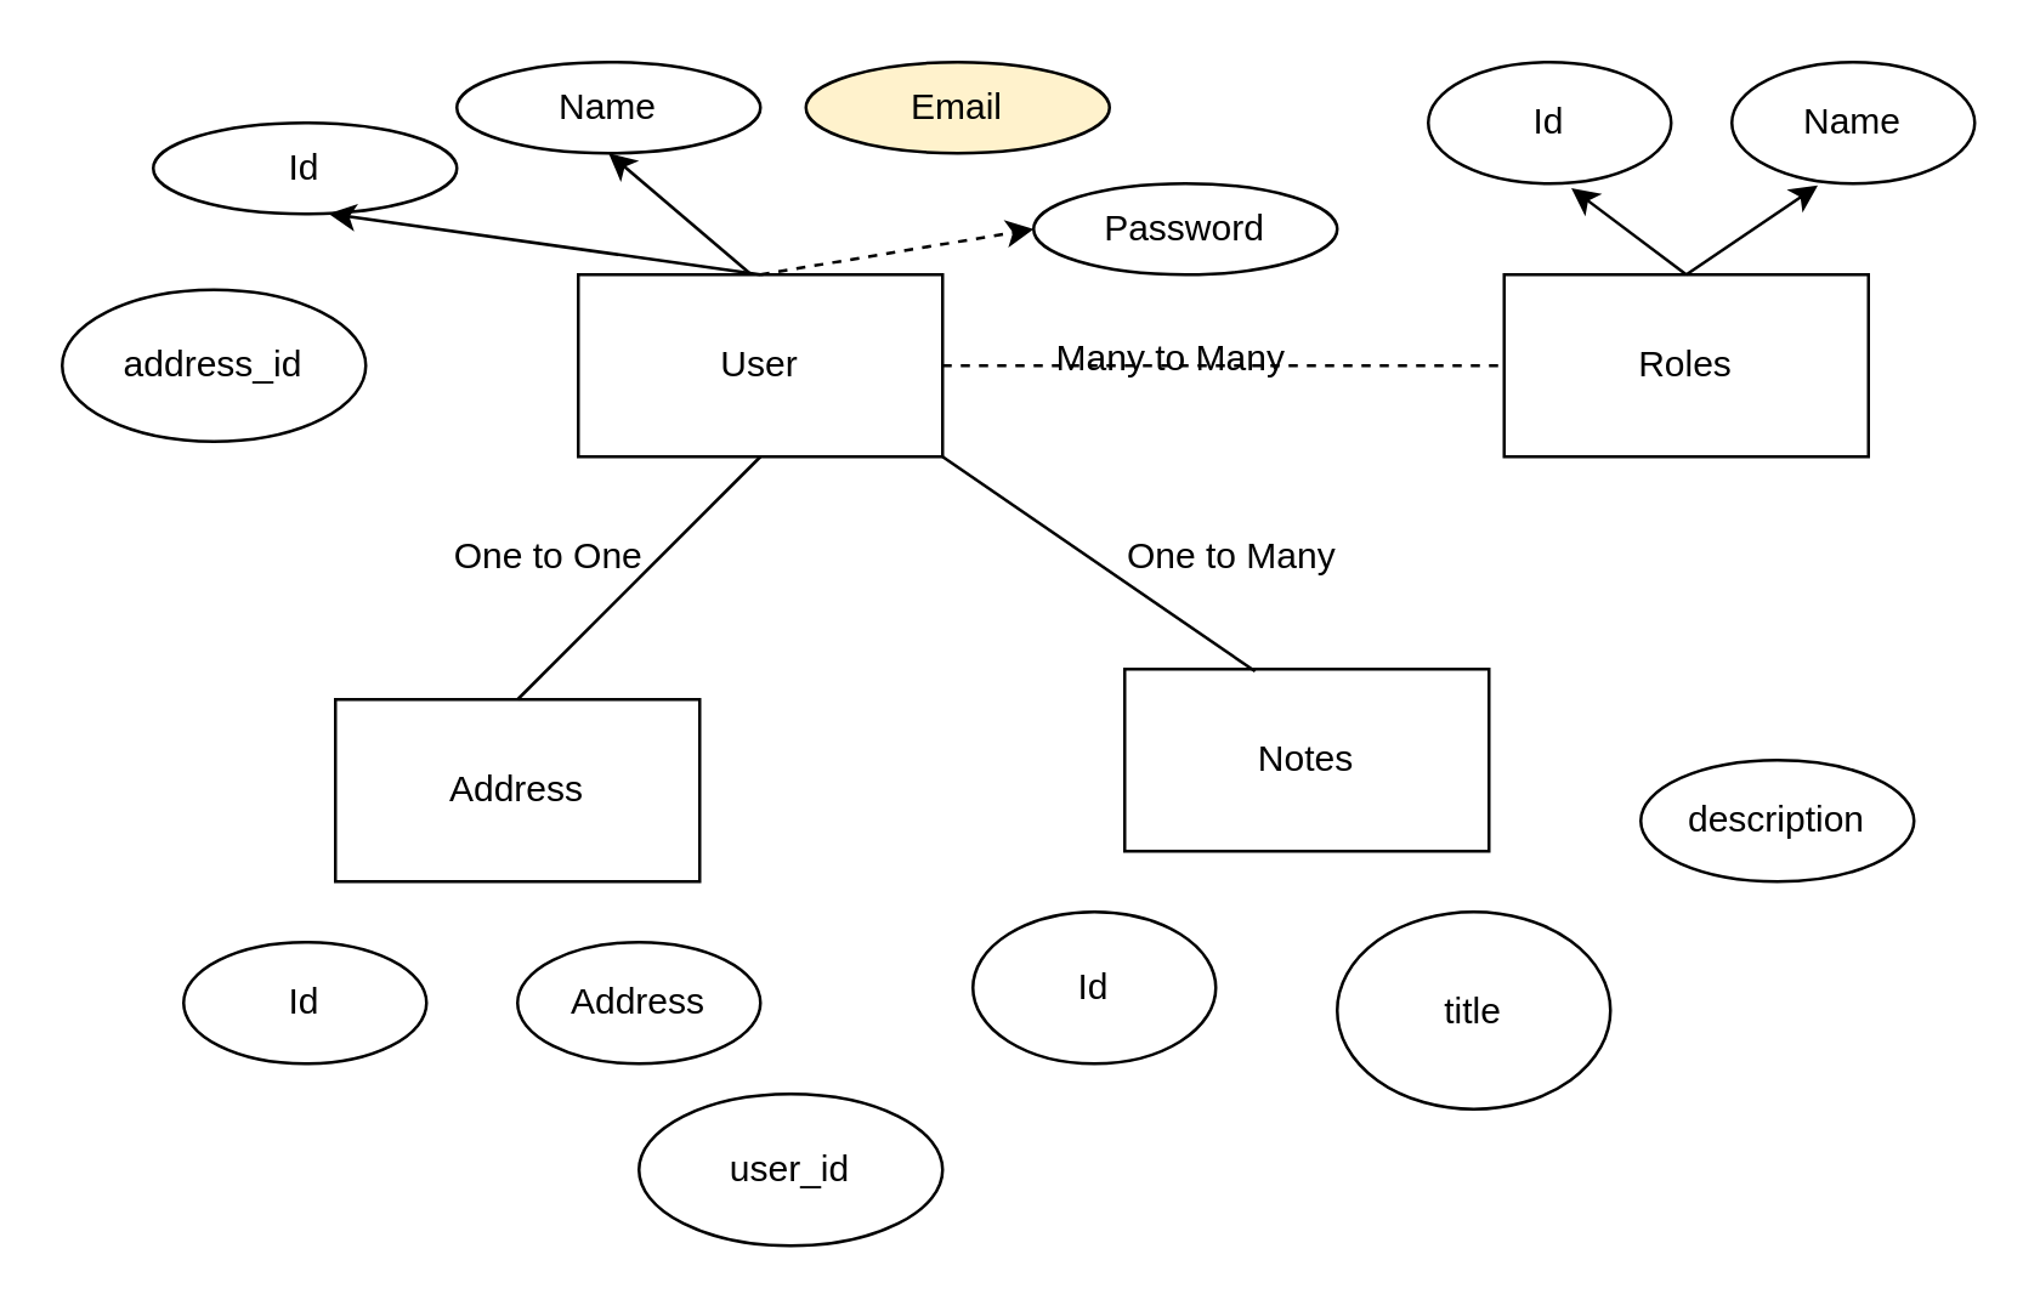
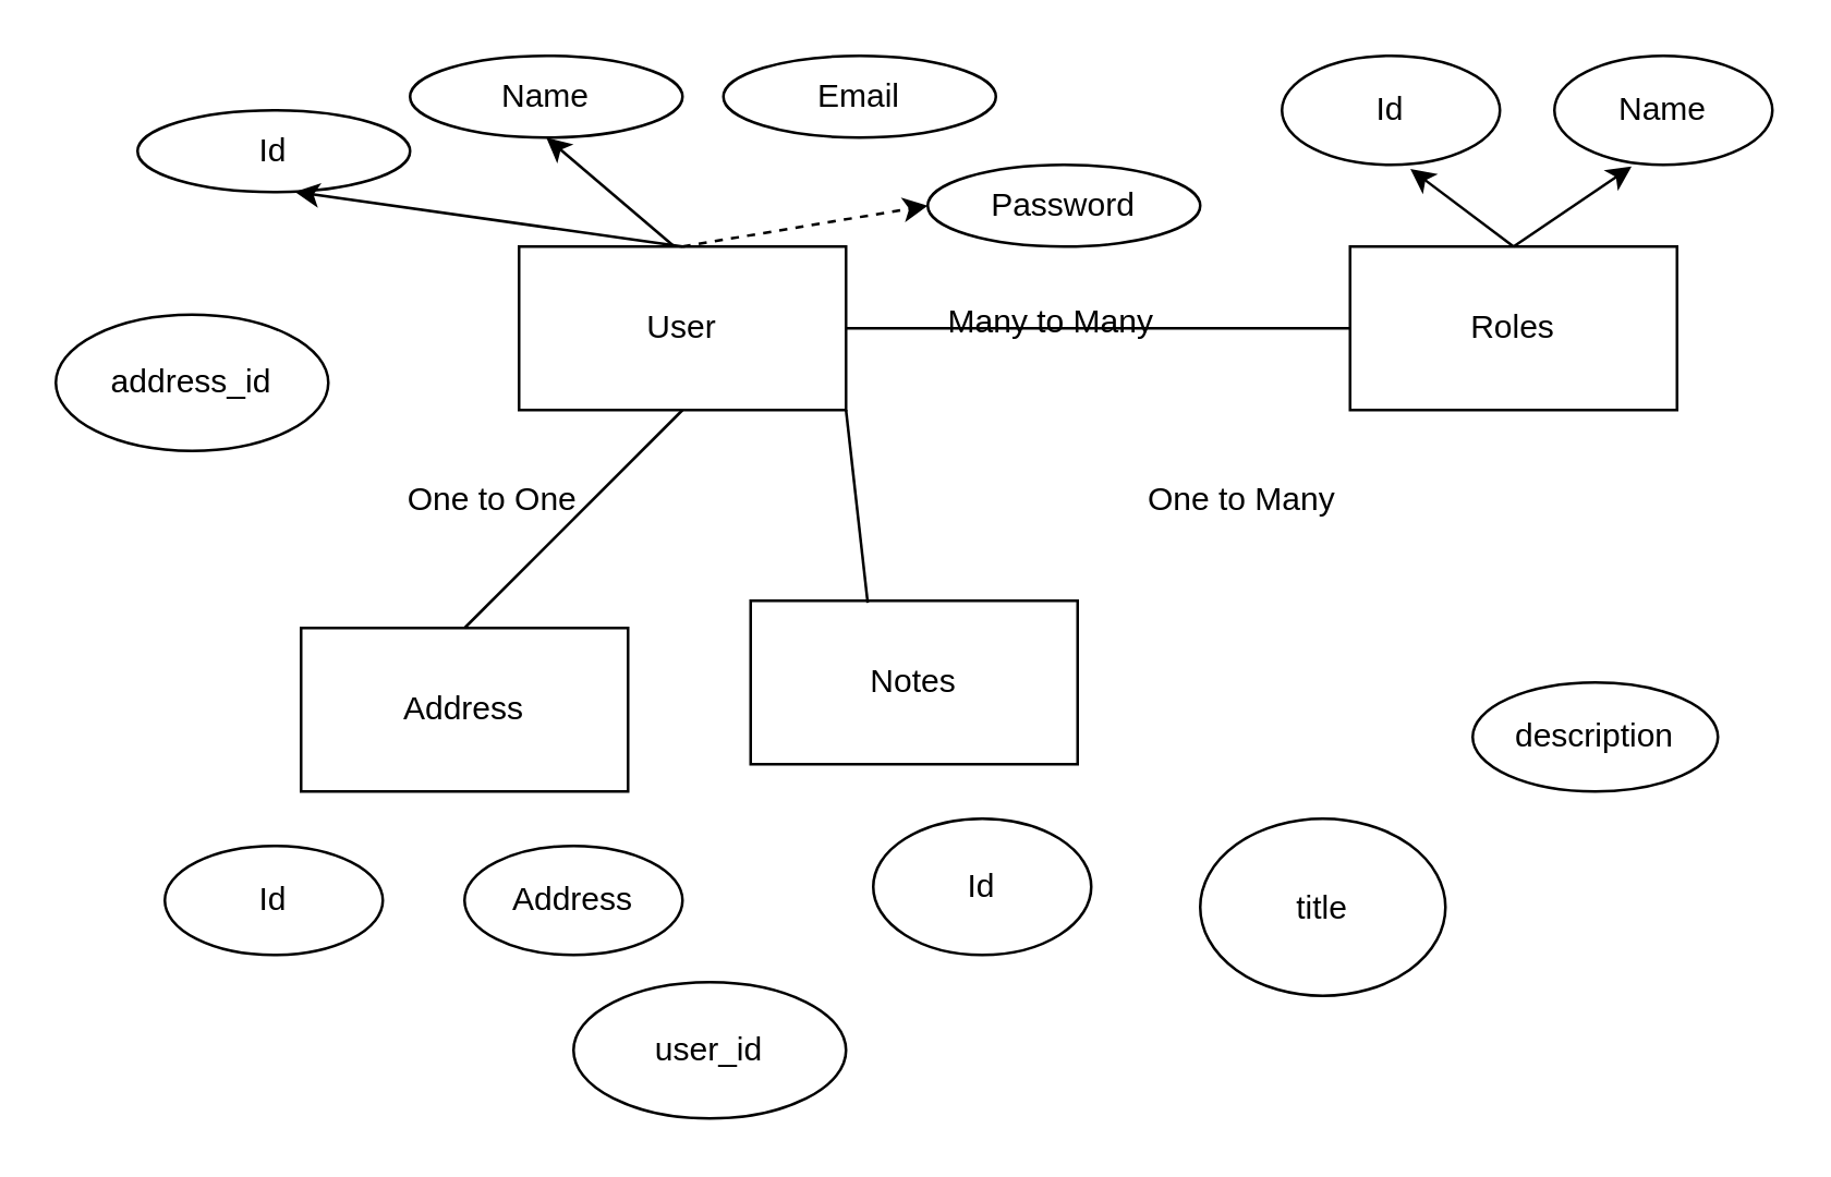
  <mxCell id="0" />
  <mxCell id="1" parent="0" />
  <mxCell id="2" value="User" style="rounded=0;whiteSpace=wrap;html=1;" vertex="1" parent="1"><mxGeometry x="190" y="90" width="120" height="60" as="geometry" /></mxCell>
  <mxCell id="3" value="Id" style="ellipse;whiteSpace=wrap;html=1;" vertex="1" parent="1"><mxGeometry x="50" y="40" width="100" height="30" as="geometry" /></mxCell>
  <mxCell id="4" value="Name" style="ellipse;whiteSpace=wrap;html=1;" vertex="1" parent="1"><mxGeometry x="150" y="20" width="100" height="30" as="geometry" /></mxCell>
- <mxCell id="5" value="Email" style="ellipse;whiteSpace=wrap;html=1;fillColor=#fff2cc;" vertex="1" parent="1"><mxGeometry x="265" y="20" width="100" height="30" as="geometry" /></mxCell>
+ <mxCell id="5" value="Email" style="ellipse;whiteSpace=wrap;html=1;" vertex="1" parent="1"><mxGeometry x="265" y="20" width="100" height="30" as="geometry" /></mxCell>
  <mxCell id="6" value="Password" style="ellipse;whiteSpace=wrap;html=1;" vertex="1" parent="1"><mxGeometry x="340" y="60" width="100" height="30" as="geometry" /></mxCell>
  <mxCell id="7" value="" style="endArrow=classic;html=1;rounded=0;entryX=0.577;entryY=0.998;entryDx=0;entryDy=0;entryPerimeter=0;" edge="1" parent="1" target="3"><mxGeometry width="50" height="50" relative="1" as="geometry"><mxPoint x="250" y="90" as="sourcePoint" /><mxPoint x="280" y="100" as="targetPoint" /></mxGeometry></mxCell>
  <mxCell id="8" value="" style="endArrow=classic;html=1;rounded=0;entryX=0.5;entryY=1;entryDx=0;entryDy=0;exitX=0.47;exitY=-0.008;exitDx=0;exitDy=0;exitPerimeter=0;" edge="1" parent="1" source="2" target="4"><mxGeometry width="50" height="50" relative="1" as="geometry"><mxPoint x="257" y="101" as="sourcePoint" /><mxPoint x="297" y="58" as="targetPoint" /></mxGeometry></mxCell>
  <mxCell id="9" value="" style="endArrow=classic;html=1;rounded=0;entryX=0;entryY=0.5;entryDx=0;entryDy=0;exitX=0.5;exitY=0;exitDx=0;exitDy=0;dashed=1;" edge="1" parent="1" source="2" target="6"><mxGeometry width="50" height="50" relative="1" as="geometry"><mxPoint x="256" y="100" as="sourcePoint" /><mxPoint x="210" y="60" as="targetPoint" /></mxGeometry></mxCell>
  <mxCell id="10" value="Roles" style="rounded=0;whiteSpace=wrap;html=1;" vertex="1" parent="1"><mxGeometry x="495" y="90" width="120" height="60" as="geometry" /></mxCell>
  <mxCell id="11" value="Id" style="ellipse;whiteSpace=wrap;html=1;" vertex="1" parent="1"><mxGeometry x="470" y="20" width="80" height="40" as="geometry" /></mxCell>
  <mxCell id="12" value="Name" style="ellipse;whiteSpace=wrap;html=1;" vertex="1" parent="1"><mxGeometry x="570" y="20" width="80" height="40" as="geometry" /></mxCell>
  <mxCell id="13" value="" style="endArrow=classic;html=1;rounded=0;exitX=0.5;exitY=0;exitDx=0;exitDy=0;entryX=0.589;entryY=1.038;entryDx=0;entryDy=0;entryPerimeter=0;" edge="1" parent="1" source="10" target="11"><mxGeometry width="50" height="50" relative="1" as="geometry"><mxPoint x="540" y="150" as="sourcePoint" /><mxPoint x="590" y="100" as="targetPoint" /></mxGeometry></mxCell>
  <mxCell id="14" value="" style="endArrow=classic;html=1;rounded=0;exitX=0.5;exitY=0;exitDx=0;exitDy=0;entryX=0.354;entryY=1.015;entryDx=0;entryDy=0;entryPerimeter=0;" edge="1" parent="1" source="10" target="12"><mxGeometry width="50" height="50" relative="1" as="geometry"><mxPoint x="580" y="100" as="sourcePoint" /><mxPoint x="527" y="72" as="targetPoint" /></mxGeometry></mxCell>
- <mxCell id="15" value="" style="endArrow=none;html=1;rounded=0;exitX=1;exitY=0.5;exitDx=0;exitDy=0;entryX=0;entryY=0.5;entryDx=0;entryDy=0;dashed=1;" edge="1" parent="1" source="2" target="10"><mxGeometry width="50" height="50" relative="1" as="geometry"><mxPoint x="430" y="150" as="sourcePoint" /><mxPoint x="480" y="100" as="targetPoint" /></mxGeometry></mxCell>
+ <mxCell id="15" value="" style="endArrow=none;html=1;rounded=0;exitX=1;exitY=0.5;exitDx=0;exitDy=0;entryX=0;entryY=0.5;entryDx=0;entryDy=0;" edge="1" parent="1" source="2" target="10"><mxGeometry width="50" height="50" relative="1" as="geometry"><mxPoint x="430" y="150" as="sourcePoint" /><mxPoint x="480" y="100" as="targetPoint" /></mxGeometry></mxCell>
  <mxCell id="16" value="Many to Many" style="text;html=1;align=center;verticalAlign=middle;resizable=0;points=[];autosize=1;strokeColor=none;fillColor=none;" vertex="1" parent="1"><mxGeometry x="335" y="103" width="100" height="30" as="geometry" /></mxCell>
  <mxCell id="17" value="Address" style="rounded=0;whiteSpace=wrap;html=1;" vertex="1" parent="1"><mxGeometry x="110" y="230" width="120" height="60" as="geometry" /></mxCell>
  <mxCell id="18" value="Id" style="ellipse;whiteSpace=wrap;html=1;" vertex="1" parent="1"><mxGeometry x="60" y="310" width="80" height="40" as="geometry" /></mxCell>
  <mxCell id="19" value="Address" style="ellipse;whiteSpace=wrap;html=1;" vertex="1" parent="1"><mxGeometry x="170" y="310" width="80" height="40" as="geometry" /></mxCell>
  <mxCell id="20" value="" style="endArrow=none;html=1;rounded=0;exitX=0.5;exitY=0;exitDx=0;exitDy=0;entryX=0.5;entryY=1;entryDx=0;entryDy=0;" edge="1" parent="1" source="17" target="2"><mxGeometry width="50" height="50" relative="1" as="geometry"><mxPoint x="240" y="210" as="sourcePoint" /><mxPoint x="290" y="160" as="targetPoint" /></mxGeometry></mxCell>
  <mxCell id="21" value="One to One" style="text;html=1;align=center;verticalAlign=middle;resizable=0;points=[];autosize=1;strokeColor=none;fillColor=none;" vertex="1" parent="1"><mxGeometry x="135" y="168" width="90" height="30" as="geometry" /></mxCell>
- <mxCell id="22" value="Notes" style="rounded=0;whiteSpace=wrap;html=1;" vertex="1" parent="1"><mxGeometry x="370" y="220" width="120" height="60" as="geometry" /></mxCell>
+ <mxCell id="22" value="Notes" style="rounded=0;whiteSpace=wrap;html=1;" vertex="1" parent="1"><mxGeometry x="275" y="220" width="120" height="60" as="geometry" /></mxCell>
  <mxCell id="23" value="Id" style="ellipse;whiteSpace=wrap;html=1;" vertex="1" parent="1"><mxGeometry x="320" y="300" width="80" height="50" as="geometry" /></mxCell>
  <mxCell id="24" value="title" style="ellipse;whiteSpace=wrap;html=1;" vertex="1" parent="1"><mxGeometry x="440" y="300" width="90" height="65" as="geometry" /></mxCell>
  <mxCell id="25" value="description" style="ellipse;whiteSpace=wrap;html=1;" vertex="1" parent="1"><mxGeometry x="540" y="250" width="90" height="40" as="geometry" /></mxCell>
  <mxCell id="26" value="" style="endArrow=none;html=1;rounded=0;entryX=0.358;entryY=0.012;entryDx=0;entryDy=0;entryPerimeter=0;" edge="1" parent="1" target="22"><mxGeometry width="50" height="50" relative="1" as="geometry"><mxPoint x="310" y="150" as="sourcePoint" /><mxPoint x="460" y="160" as="targetPoint" /></mxGeometry></mxCell>
- <mxCell id="27" value="One to Many" style="text;html=1;align=center;verticalAlign=middle;resizable=0;points=[];autosize=1;strokeColor=none;fillColor=none;" vertex="1" parent="1"><mxGeometry x="360" y="168" width="90" height="30" as="geometry" /></mxCell>
+ <mxCell id="27" value="One to Many" style="text;html=1;align=center;verticalAlign=middle;resizable=0;points=[];autosize=1;strokeColor=none;fillColor=none;" vertex="1" parent="1"><mxGeometry x="410" y="168" width="90" height="30" as="geometry" /></mxCell>
  <mxCell id="28" value="user_id" style="ellipse;whiteSpace=wrap;html=1;" vertex="1" parent="1"><mxGeometry x="210" y="360" width="100" height="50" as="geometry" /></mxCell>
- <mxCell id="29" value="address_id" style="ellipse;whiteSpace=wrap;html=1;" vertex="1" parent="1"><mxGeometry x="20" y="95" width="100" height="50" as="geometry" /></mxCell>
+ <mxCell id="29" value="address_id" style="ellipse;whiteSpace=wrap;html=1;" vertex="1" parent="1"><mxGeometry x="20" y="115" width="100" height="50" as="geometry" /></mxCell>
